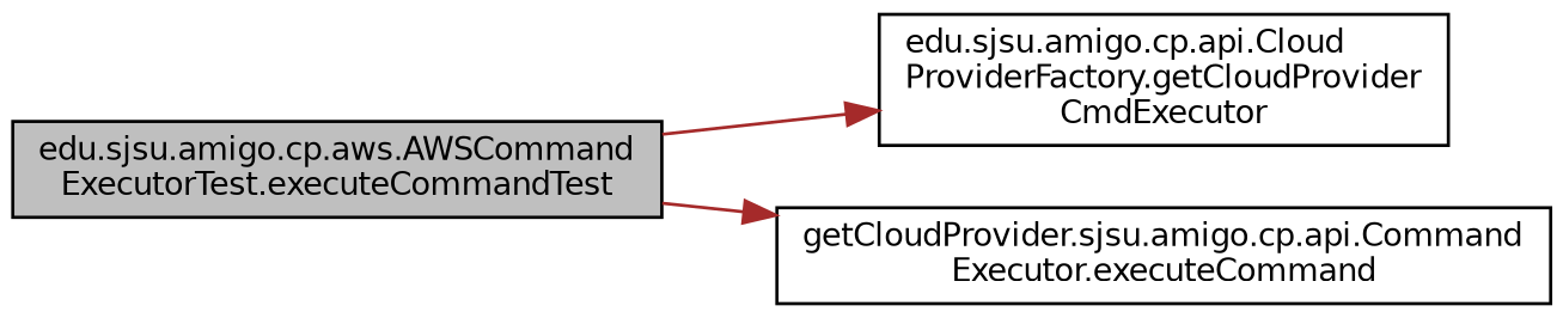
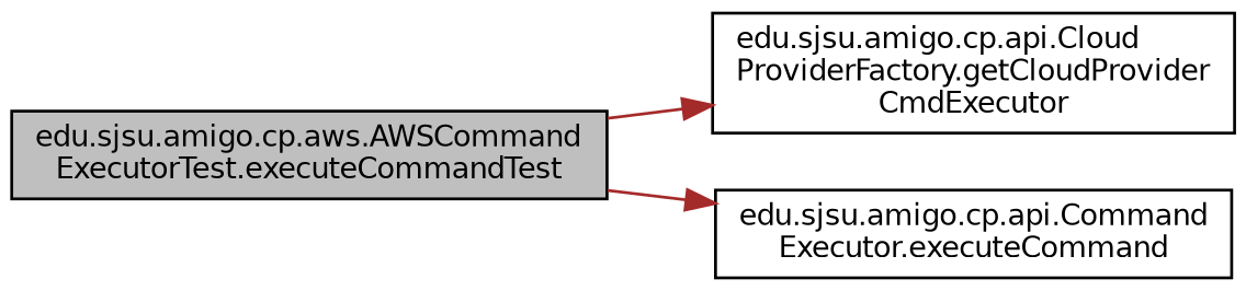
  digraph {
    rankdir=LR
    node [color=black fillcolor=white fontname=Helvetica fontsize=10 shape=record style=filled]
    edge [color=brown fontname=Helvetica fontsize=10 labelfontname=Helvetica labelfontsize=10 style=solid]
    n1 [fillcolor=grey75 fontcolor=black height=0.2 label="edu.sjsu.amigo.cp.aws.AWSCommand\lExecutorTest.executeCommandTest" width=0.4]
    n2 [height=0.2 label="edu.sjsu.amigo.cp.api.Cloud\lProviderFactory.getCloudProvider\lCmdExecutor" width=0.4]
-   n3 [height=0.2 label="getCloudProvider.sjsu.amigo.cp.api.Command\lExecutor.executeCommand" width=0.4]
+   n3 [height=0.2 label="edu.sjsu.amigo.cp.api.Command\lExecutor.executeCommand" width=0.4]
    n1 -> n2
    n1 -> n3
  }
